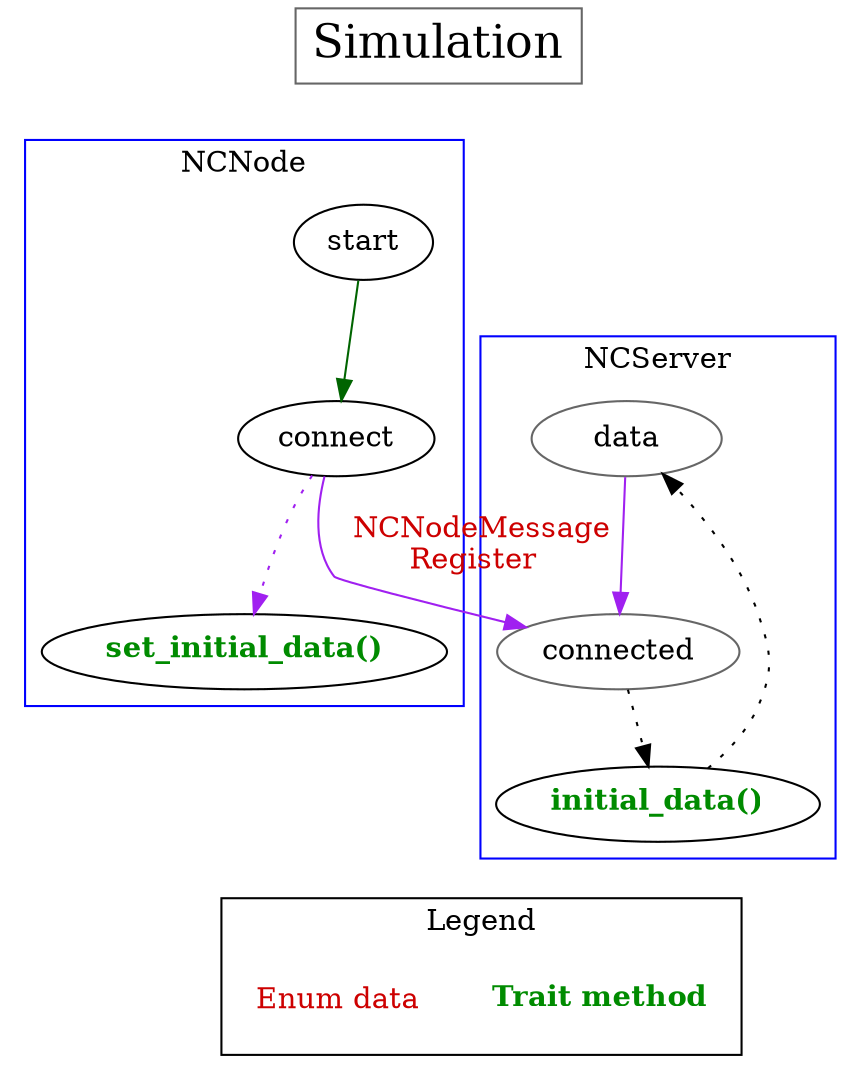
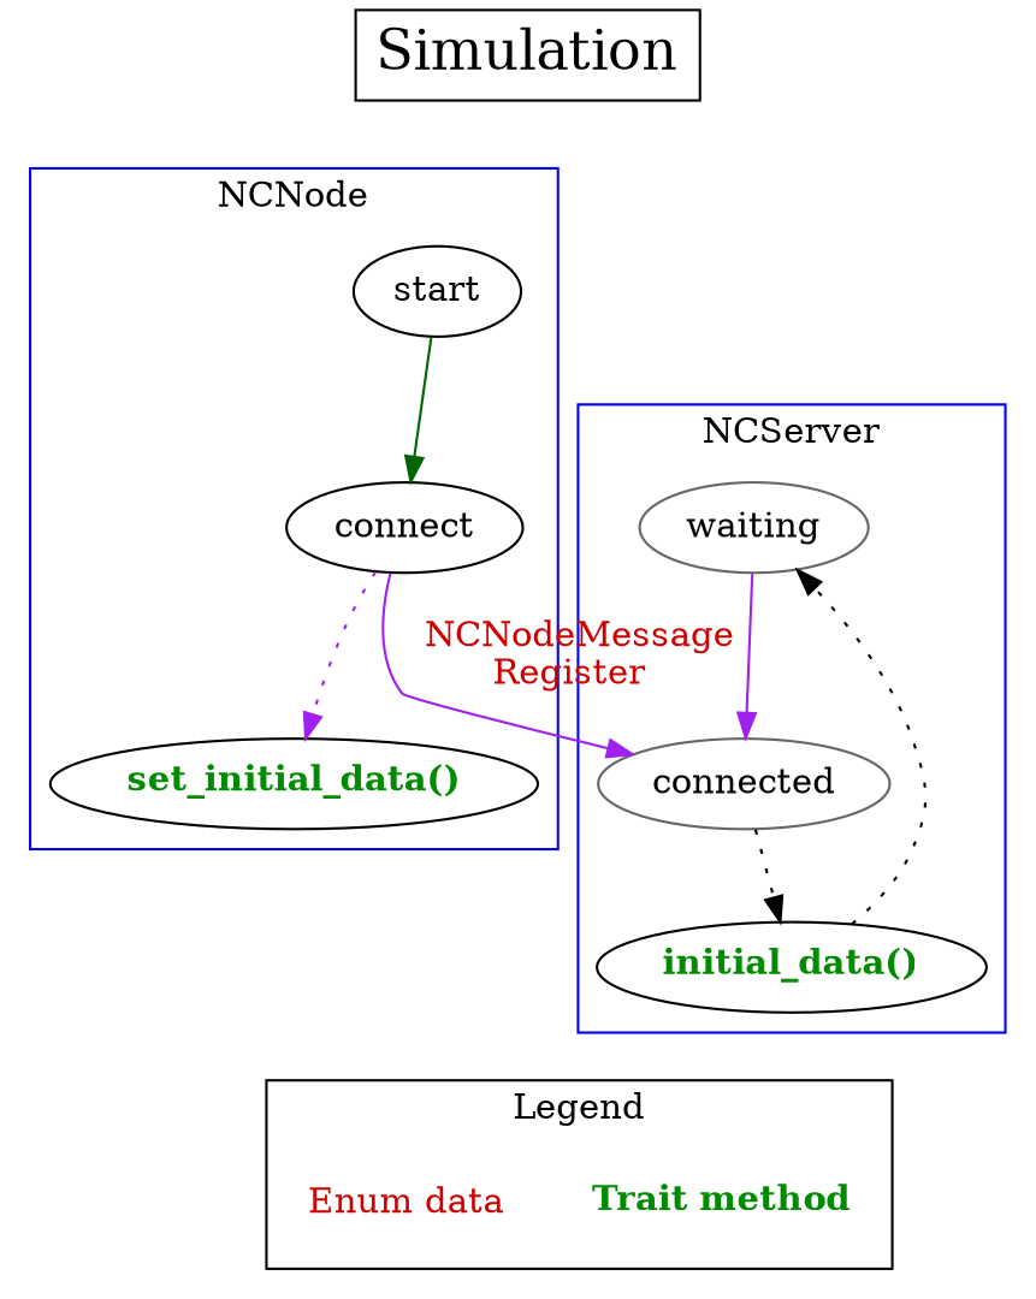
  digraph {
    node [color=gray40]
    edge [style=invis]
-   n1 [label=data]
+   n1 [label=waiting]
    n2 [label=connected]
    n3 [fontcolor=green4 label=<<B>initial_data()</B>> color=""]
    n4 [color=black label=start]
    n5 [color=black label=connect]
    n6 [fontcolor=green4 label=<<B>set_initial_data()</B>> color=""]
    n7 [fontcolor=green4 label=<<B>Trait method</B>> shape=none color=""]
    n8 [fontcolor=red3 label="Enum data" shape=none]
-   n9 [fontsize=22 label=Simulation shape=box]
+   n9 [color=black fontsize=22 label=Simulation shape=box]
    subgraph cluster_1 {
      color=blue
      label=NCServer
      n1
      n2
      n3
    }
    subgraph cluster_2 {
      color=blue
      label=NCNode
      n4
      n5
      n6
    }
    subgraph cluster_3 {
      label=Legend
      n7
      n8
    }
    n1 -> n2 [color=purple style=solid]
    n2 -> n3 [color=black style=dotted]
    n3 -> n1 [color=black style=dotted]
    n3 -> n7
    n4 -> n5 [color=darkgreen style=solid]
    n5 -> n2 [color=purple fontcolor=red3 label="  NCNodeMessage\nRegister" style=solid]
    n5 -> n6 [color=purple style=dotted]
    n6 -> n8
    n9 -> n1
    n9 -> n4
  }
